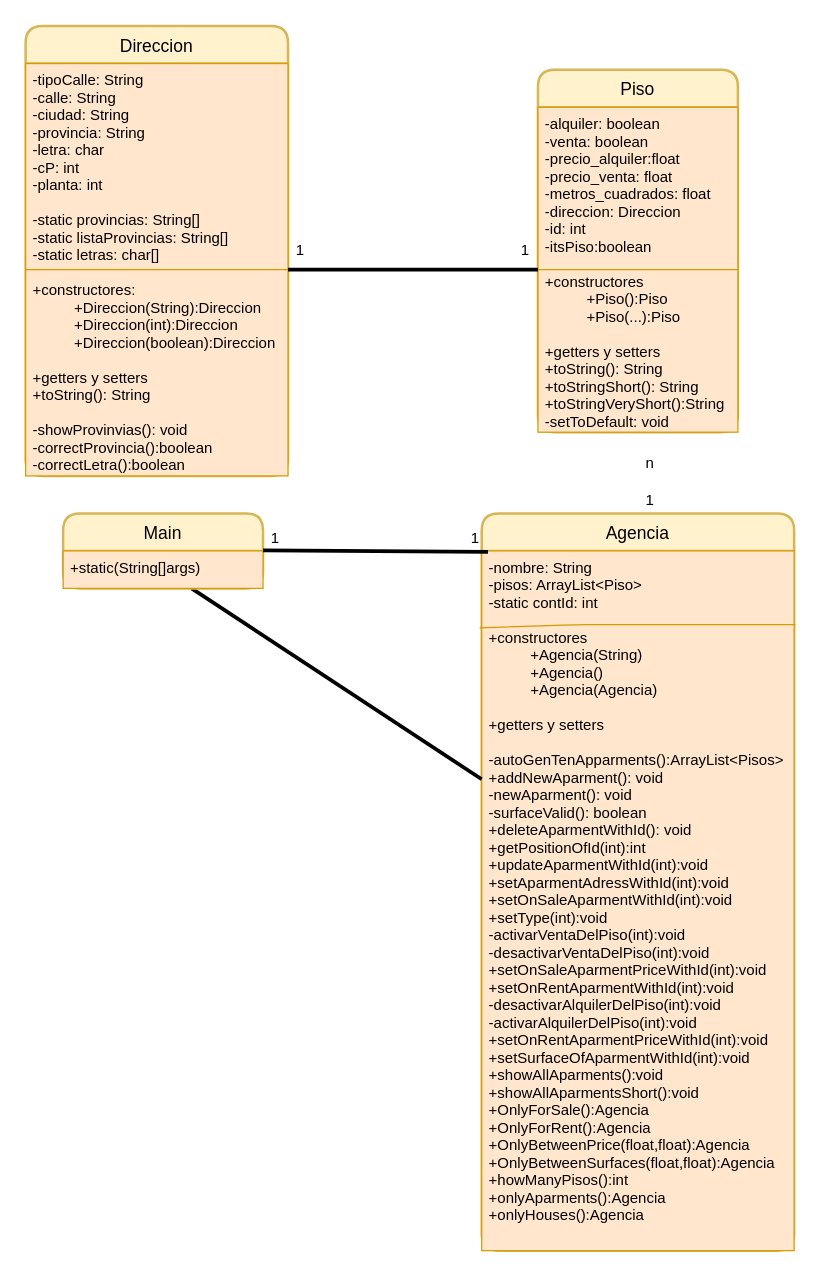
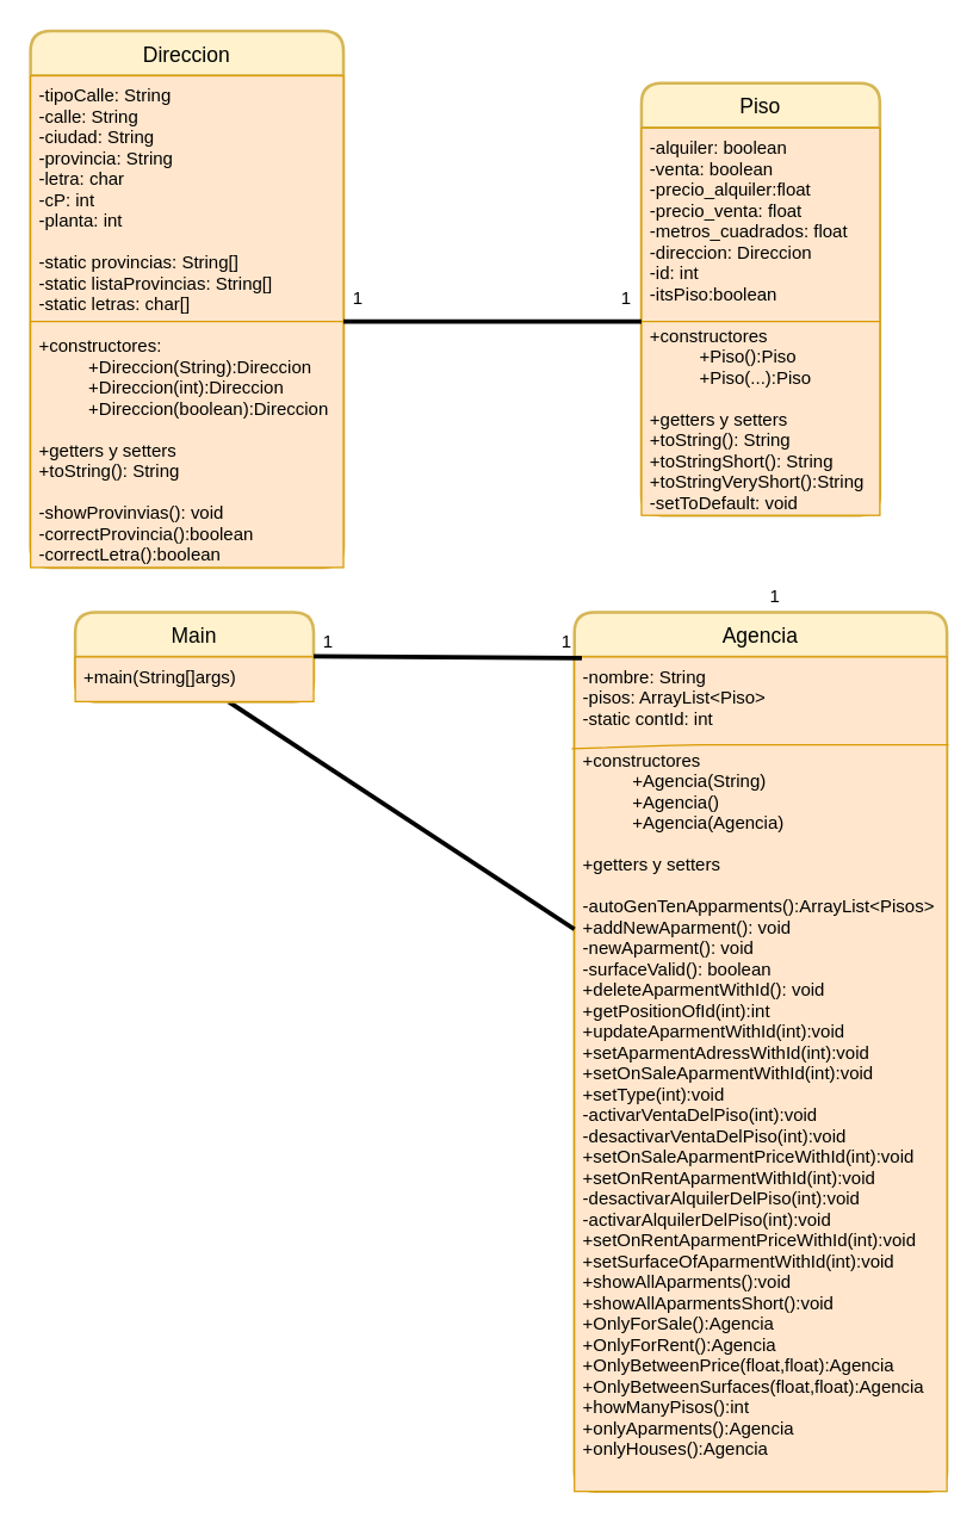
  <mxCell id="0" />
  <mxCell id="1" parent="0" />
  <mxCell id="2" value="Direccion" style="swimlane;childLayout=stackLayout;horizontal=1;startSize=30;horizontalStack=0;rounded=1;fontSize=14;fontStyle=0;strokeWidth=2;resizeParent=0;resizeLast=1;shadow=0;dashed=0;align=center;fillColor=#fff2cc;strokeColor=#d6b656;" parent="1" vertex="1"><mxGeometry x="20" y="20" width="210" height="360" as="geometry"><mxRectangle x="110" y="40" width="90" height="30" as="alternateBounds" /></mxGeometry></mxCell>
  <mxCell id="3" value="" style="endArrow=none;html=1;" parent="2" edge="1"><mxGeometry width="50" height="50" relative="1" as="geometry"><mxPoint y="200" as="sourcePoint" /><mxPoint x="50" y="150" as="targetPoint" /></mxGeometry></mxCell>
  <mxCell id="4" value="" style="endArrow=none;html=1;fontFamily=Helvetica;" parent="2" edge="1"><mxGeometry width="50" height="50" relative="1" as="geometry"><mxPoint x="100" y="120" as="sourcePoint" /><mxPoint x="150" y="140" as="targetPoint" /><Array as="points" /></mxGeometry></mxCell>
  <mxCell id="5" value="-tipoCalle: String&#10;-calle: String&#10;-ciudad: String&#10;-provincia: String&#10;-letra: char&#10;-cP: int&#10;-planta: int&#10;&#10;-static provincias: String[]&#10;-static listaProvincias: String[]&#10;-static letras: char[]&#10;&#10;+constructores:&#10;          +Direccion(String):Direccion&#10;          +Direccion(int):Direccion&#10;          +Direccion(boolean):Direccion&#10;&#10;+getters y setters&#10;+toString(): String&#10;&#10;-showProvinvias(): void&#10;-correctProvincia():boolean&#10;-correctLetra():boolean " style="align=left;strokeColor=#d79b00;fillColor=#ffe6cc;spacingLeft=4;fontSize=12;verticalAlign=top;resizable=0;rotatable=0;part=1;fontStyle=0;fontFamily=Helvetica;" parent="2" vertex="1"><mxGeometry y="30" width="210" height="330" as="geometry" /></mxCell>
  <mxCell id="6" value="" style="endArrow=none;html=1;entryX=1;entryY=0.5;entryDx=0;entryDy=0;exitX=0;exitY=0.5;exitDx=0;exitDy=0;fillColor=#ffe6cc;strokeColor=#d79b00;" parent="2" source="5" target="5" edge="1"><mxGeometry width="50" height="50" relative="1" as="geometry"><mxPoint y="200" as="sourcePoint" /><mxPoint x="60" y="220" as="targetPoint" /></mxGeometry></mxCell>
  <mxCell id="7" value="Piso" style="swimlane;childLayout=stackLayout;horizontal=1;startSize=30;horizontalStack=0;rounded=1;fontSize=14;fontStyle=0;strokeWidth=2;resizeParent=0;resizeLast=1;shadow=0;dashed=0;align=center;fillColor=#fff2cc;strokeColor=#d6b656;" parent="1" vertex="1"><mxGeometry x="430" y="55" width="160" height="290" as="geometry"><mxRectangle x="530" y="60" width="60" height="30" as="alternateBounds" /></mxGeometry></mxCell>
  <mxCell id="8" value="-alquiler: boolean&#10;-venta: boolean&#10;-precio_alquiler:float&#10;-precio_venta: float&#10;-metros_cuadrados: float&#10;-direccion: Direccion&#10;-id: int&#10;-itsPiso:boolean&#10;&#10;+constructores&#10;          +Piso():Piso&#10;          +Piso(...):Piso&#10;&#10;+getters y setters&#10;+toString(): String&#10;+toStringShort(): String&#10;+toStringVeryShort():String&#10;-setToDefault: void&#10;" style="align=left;strokeColor=#d79b00;fillColor=#ffe6cc;spacingLeft=4;fontSize=12;verticalAlign=top;resizable=0;rotatable=0;part=1;" parent="7" vertex="1"><mxGeometry y="30" width="160" height="260" as="geometry" /></mxCell>
  <mxCell id="9" value="1" style="text;html=1;strokeColor=none;fillColor=none;align=center;verticalAlign=middle;whiteSpace=wrap;rounded=0;" parent="1" vertex="1"><mxGeometry x="400" y="190" width="40" height="20" as="geometry" /></mxCell>
  <mxCell id="10" value="Agencia" style="swimlane;childLayout=stackLayout;horizontal=1;startSize=30;horizontalStack=0;rounded=1;fontSize=14;fontStyle=0;strokeWidth=2;resizeParent=0;resizeLast=1;shadow=0;dashed=0;align=center;fillColor=#fff2cc;strokeColor=#d6b656;" parent="1" vertex="1"><mxGeometry x="385" y="410" width="250" height="590" as="geometry"><mxRectangle x="520" y="450" width="80" height="30" as="alternateBounds" /></mxGeometry></mxCell>
  <mxCell id="11" value="" style="endArrow=none;html=1;exitX=0;exitY=0.5;exitDx=0;exitDy=0;fillColor=#ffe6cc;strokeColor=#d79b00;" parent="10" edge="1"><mxGeometry width="50" height="50" relative="1" as="geometry"><mxPoint y="90" as="sourcePoint" /><mxPoint x="205" y="90" as="targetPoint" /></mxGeometry></mxCell>
  <mxCell id="12" value="-nombre: String&#10;-pisos: ArrayList&lt;Piso&gt;&#10;-static contId: int&#10;&#10;+constructores&#10;          +Agencia(String)&#10;          +Agencia()&#10;          +Agencia(Agencia)&#10;&#10;+getters y setters&#10;&#10;-autoGenTenApparments():ArrayList&lt;Pisos&gt;&#10;+addNewAparment(): void&#10;-newAparment(): void&#10;-surfaceValid(): boolean&#10;+deleteAparmentWithId(): void&#10;+getPositionOfId(int):int&#10;+updateAparmentWithId(int):void&#10;+setAparmentAdressWithId(int):void&#10;+setOnSaleAparmentWithId(int):void&#10;+setType(int):void&#10;-activarVentaDelPiso(int):void&#10;-desactivarVentaDelPiso(int):void&#10;+setOnSaleAparmentPriceWithId(int):void&#10;+setOnRentAparmentWithId(int):void&#10;-desactivarAlquilerDelPiso(int):void&#10;-activarAlquilerDelPiso(int):void&#10;+setOnRentAparmentPriceWithId(int):void&#10;+setSurfaceOfAparmentWithId(int):void&#10;+showAllAparments():void&#10;+showAllAparmentsShort():void&#10;+OnlyForSale():Agencia&#10;+OnlyForRent():Agencia&#10;+OnlyBetweenPrice(float,float):Agencia&#10;+OnlyBetweenSurfaces(float,float):Agencia&#10;+howManyPisos():int&#10;+onlyAparments():Agencia&#10;+onlyHouses():Agencia&#10;" style="align=left;strokeColor=#d79b00;fillColor=#ffe6cc;spacingLeft=4;fontSize=12;verticalAlign=top;resizable=0;rotatable=0;part=1;" parent="10" vertex="1"><mxGeometry y="30" width="250" height="560" as="geometry" /></mxCell>
  <mxCell id="13" value="" style="endArrow=none;html=1;fillColor=#ffe6cc;strokeColor=#d79b00;exitX=-0.007;exitY=0.11;exitDx=0;exitDy=0;exitPerimeter=0;" parent="10" source="12" edge="1"><mxGeometry width="50" height="50" relative="1" as="geometry"><mxPoint x="5" y="160" as="sourcePoint" /><mxPoint x="251" y="89" as="targetPoint" /><Array as="points"><mxPoint x="75" y="89" /><mxPoint x="165" y="89" /></Array></mxGeometry></mxCell>
  <mxCell id="14" value="" style="endArrow=none;html=1;strokeWidth=3;" parent="1" source="10" target="21" edge="1"><mxGeometry width="50" height="50" relative="1" as="geometry"><mxPoint x="250" y="370" as="sourcePoint" /><mxPoint x="510" y="360" as="targetPoint" /></mxGeometry></mxCell>
  <mxCell id="15" value="1" style="text;html=1;strokeColor=none;fillColor=none;align=center;verticalAlign=middle;whiteSpace=wrap;rounded=0;" parent="1" vertex="1"><mxGeometry x="500" y="390" width="40" height="20" as="geometry" /></mxCell>
- <mxCell id="16" value="n" style="text;html=1;strokeColor=none;fillColor=none;align=center;verticalAlign=middle;whiteSpace=wrap;rounded=0;" parent="1" vertex="1"><mxGeometry x="500" y="360" width="40" height="20" as="geometry" /></mxCell>
  <mxCell id="17" value="1" style="text;html=1;strokeColor=none;fillColor=none;align=center;verticalAlign=middle;whiteSpace=wrap;rounded=0;" parent="1" vertex="1"><mxGeometry x="220" y="190" width="40" height="20" as="geometry" /></mxCell>
  <mxCell id="18" value="" style="endArrow=none;html=1;strokeWidth=3;entryX=1;entryY=0.5;entryDx=0;entryDy=0;exitX=0;exitY=0.5;exitDx=0;exitDy=0;" parent="1" source="8" target="5" edge="1"><mxGeometry width="50" height="50" relative="1" as="geometry"><mxPoint x="520" y="420" as="sourcePoint" /><mxPoint x="520" y="370" as="targetPoint" /></mxGeometry></mxCell>
  <mxCell id="19" value="" style="endArrow=none;html=1;entryX=0;entryY=0.5;entryDx=0;entryDy=0;fillColor=#ffe6cc;strokeColor=#d79b00;" parent="1" target="8" edge="1"><mxGeometry width="50" height="50" relative="1" as="geometry"><mxPoint x="590" y="215" as="sourcePoint" /><mxPoint x="450" y="370" as="targetPoint" /><Array as="points"><mxPoint x="560" y="215" /></Array></mxGeometry></mxCell>
  <mxCell id="20" value="Main" style="swimlane;childLayout=stackLayout;horizontal=1;startSize=30;horizontalStack=0;rounded=1;fontSize=14;fontStyle=0;strokeWidth=2;resizeParent=0;resizeLast=1;shadow=0;dashed=0;align=center;fillColor=#fff2cc;strokeColor=#d6b656;" parent="1" vertex="1"><mxGeometry x="50" y="410" width="160" height="60" as="geometry" /></mxCell>
- <mxCell id="21" value="+static(String[]args)" style="align=left;strokeColor=#d79b00;fillColor=#ffe6cc;spacingLeft=4;fontSize=12;verticalAlign=top;resizable=0;rotatable=0;part=1;" parent="20" vertex="1"><mxGeometry y="30" width="160" height="30" as="geometry" /></mxCell>
+ <mxCell id="21" value="+main(String[]args)" style="align=left;strokeColor=#d79b00;fillColor=#ffe6cc;spacingLeft=4;fontSize=12;verticalAlign=top;resizable=0;rotatable=0;part=1;" parent="20" vertex="1"><mxGeometry y="30" width="160" height="30" as="geometry" /></mxCell>
  <mxCell id="22" value="" style="endArrow=none;html=1;strokeWidth=3;entryX=1;entryY=0.5;entryDx=0;entryDy=0;exitX=0.02;exitY=0.052;exitDx=0;exitDy=0;exitPerimeter=0;" parent="1" source="10" edge="1"><mxGeometry width="50" height="50" relative="1" as="geometry"><mxPoint x="380" y="440" as="sourcePoint" /><mxPoint x="210" y="439.5" as="targetPoint" /></mxGeometry></mxCell>
  <mxCell id="23" value="1" style="text;html=1;strokeColor=none;fillColor=none;align=center;verticalAlign=middle;whiteSpace=wrap;rounded=0;" parent="1" vertex="1"><mxGeometry x="200" y="420" width="40" height="20" as="geometry" /></mxCell>
  <mxCell id="24" value="1" style="text;html=1;strokeColor=none;fillColor=none;align=center;verticalAlign=middle;whiteSpace=wrap;rounded=0;" parent="1" vertex="1"><mxGeometry x="360" y="420" width="40" height="20" as="geometry" /></mxCell>
